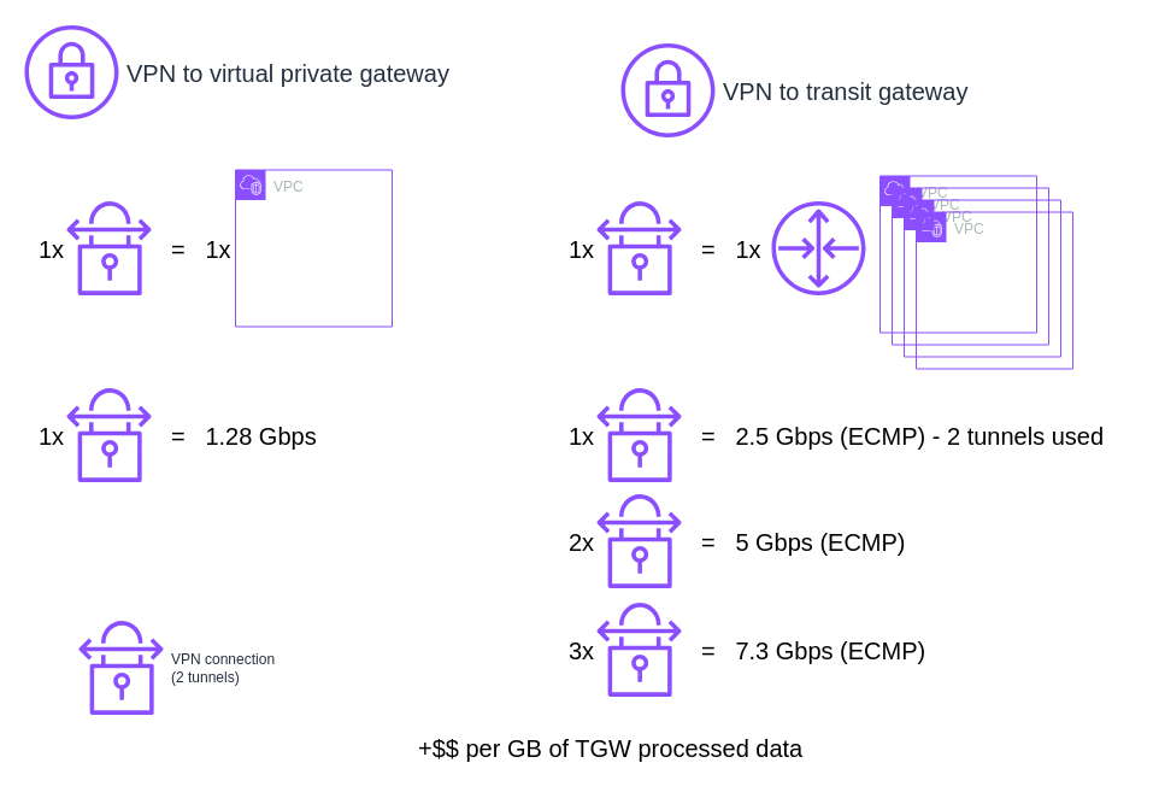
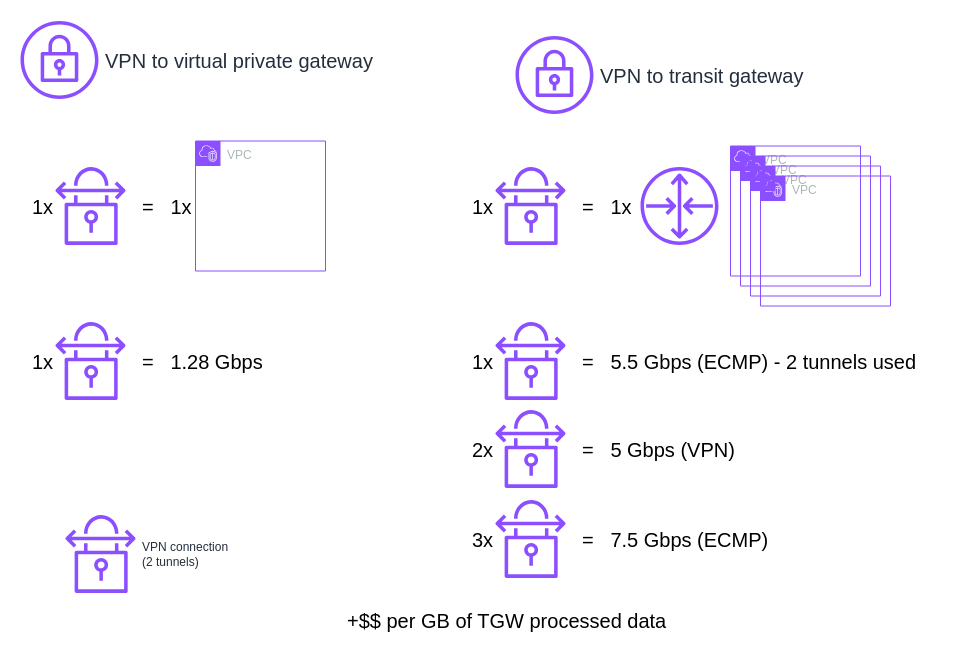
  <mxCell id="0" />
  <mxCell id="1" parent="0" />
  <mxCell id="2" value="" style="sketch=0;outlineConnect=0;fontColor=#232F3E;gradientColor=none;fillColor=#8C4FFF;strokeColor=none;dashed=0;verticalLabelPosition=bottom;verticalAlign=top;align=center;html=1;fontSize=12;fontStyle=0;aspect=fixed;pointerEvents=1;shape=mxgraph.aws4.vpn_connection;" vertex="1" parent="1"><mxGeometry x="55" y="166.5" width="70" height="78" as="geometry" /></mxCell>
  <mxCell id="3" value="VPN to virtual private gateway" style="sketch=0;outlineConnect=0;fontColor=#232F3E;gradientColor=none;fillColor=#8C4FFF;strokeColor=none;dashed=0;verticalLabelPosition=middle;verticalAlign=middle;align=left;html=1;fontSize=20;fontStyle=0;aspect=fixed;pointerEvents=1;shape=mxgraph.aws4.vpn_gateway;labelPosition=right;spacingLeft=5;" vertex="1" parent="1"><mxGeometry x="20" y="20.5" width="78" height="78" as="geometry" /></mxCell>
  <mxCell id="4" value="VPN to transit gateway" style="sketch=0;outlineConnect=0;fontColor=#232F3E;gradientColor=none;fillColor=#8C4FFF;strokeColor=none;dashed=0;verticalLabelPosition=middle;verticalAlign=middle;align=left;html=1;fontSize=20;fontStyle=0;aspect=fixed;pointerEvents=1;shape=mxgraph.aws4.vpn_gateway;labelPosition=right;spacingLeft=5;" vertex="1" parent="1"><mxGeometry x="515" y="35.5" width="78" height="78" as="geometry" /></mxCell>
  <mxCell id="5" value="VPC" style="points=[[0,0],[0.25,0],[0.5,0],[0.75,0],[1,0],[1,0.25],[1,0.5],[1,0.75],[1,1],[0.75,1],[0.5,1],[0.25,1],[0,1],[0,0.75],[0,0.5],[0,0.25]];outlineConnect=0;gradientColor=none;html=1;whiteSpace=wrap;fontSize=12;fontStyle=0;container=1;pointerEvents=0;collapsible=0;recursiveResize=0;shape=mxgraph.aws4.group;grIcon=mxgraph.aws4.group_vpc2;strokeColor=#8C4FFF;fillColor=none;verticalAlign=top;align=left;spacingLeft=30;fontColor=#AAB7B8;dashed=0;" vertex="1" parent="1"><mxGeometry x="195" y="140.5" width="130" height="130" as="geometry" /></mxCell>
  <mxCell id="6" value="1x&amp;nbsp; &amp;nbsp; &amp;nbsp; &amp;nbsp; &amp;nbsp; &amp;nbsp; &amp;nbsp; &amp;nbsp; =&amp;nbsp; &amp;nbsp;1x" style="text;html=1;align=left;verticalAlign=middle;resizable=0;points=[];autosize=1;strokeColor=none;fillColor=none;fontSize=20;" vertex="1" parent="1"><mxGeometry x="30" y="185.5" width="180" height="40" as="geometry" /></mxCell>
  <mxCell id="7" value="" style="sketch=0;outlineConnect=0;fontColor=#232F3E;gradientColor=none;fillColor=#8C4FFF;strokeColor=none;dashed=0;verticalLabelPosition=bottom;verticalAlign=top;align=center;html=1;fontSize=12;fontStyle=0;aspect=fixed;pointerEvents=1;shape=mxgraph.aws4.vpn_connection;" vertex="1" parent="1"><mxGeometry x="55" y="321.5" width="70" height="78" as="geometry" /></mxCell>
  <mxCell id="8" value="1x&amp;nbsp; &amp;nbsp; &amp;nbsp; &amp;nbsp; &amp;nbsp; &amp;nbsp; &amp;nbsp; &amp;nbsp; =&amp;nbsp; &amp;nbsp;1.28 Gbps" style="text;html=1;align=left;verticalAlign=middle;resizable=0;points=[];autosize=1;strokeColor=none;fillColor=none;fontSize=20;" vertex="1" parent="1"><mxGeometry x="30" y="340.5" width="250" height="40" as="geometry" /></mxCell>
  <mxCell id="9" value="" style="sketch=0;outlineConnect=0;fontColor=#232F3E;gradientColor=none;fillColor=#8C4FFF;strokeColor=none;dashed=0;verticalLabelPosition=bottom;verticalAlign=top;align=center;html=1;fontSize=12;fontStyle=0;aspect=fixed;pointerEvents=1;shape=mxgraph.aws4.vpn_connection;" vertex="1" parent="1"><mxGeometry x="495" y="166.5" width="70" height="78" as="geometry" /></mxCell>
  <mxCell id="10" value="VPC" style="points=[[0,0],[0.25,0],[0.5,0],[0.75,0],[1,0],[1,0.25],[1,0.5],[1,0.75],[1,1],[0.75,1],[0.5,1],[0.25,1],[0,1],[0,0.75],[0,0.5],[0,0.25]];outlineConnect=0;gradientColor=none;html=1;whiteSpace=wrap;fontSize=12;fontStyle=0;container=1;pointerEvents=0;collapsible=0;recursiveResize=0;shape=mxgraph.aws4.group;grIcon=mxgraph.aws4.group_vpc2;strokeColor=#8C4FFF;fillColor=none;verticalAlign=top;align=left;spacingLeft=30;fontColor=#AAB7B8;dashed=0;" vertex="1" parent="1"><mxGeometry x="730" y="145.5" width="130" height="130" as="geometry" /></mxCell>
  <mxCell id="11" value="1x&amp;nbsp; &amp;nbsp; &amp;nbsp; &amp;nbsp; &amp;nbsp; &amp;nbsp; &amp;nbsp; &amp;nbsp; =&amp;nbsp; &amp;nbsp;1x" style="text;html=1;align=left;verticalAlign=middle;resizable=0;points=[];autosize=1;strokeColor=none;fillColor=none;fontSize=20;" vertex="1" parent="1"><mxGeometry x="470" y="185.5" width="180" height="40" as="geometry" /></mxCell>
  <mxCell id="12" value="" style="sketch=0;outlineConnect=0;fontColor=#232F3E;gradientColor=none;fillColor=#8C4FFF;strokeColor=none;dashed=0;verticalLabelPosition=bottom;verticalAlign=top;align=center;html=1;fontSize=12;fontStyle=0;aspect=fixed;pointerEvents=1;shape=mxgraph.aws4.vpn_connection;" vertex="1" parent="1"><mxGeometry x="495" y="321.5" width="70" height="78" as="geometry" /></mxCell>
- <mxCell id="13" value="1x&amp;nbsp; &amp;nbsp; &amp;nbsp; &amp;nbsp; &amp;nbsp; &amp;nbsp; &amp;nbsp; &amp;nbsp; =&amp;nbsp; &amp;nbsp;2.5 Gbps (ECMP) - 2 tunnels used" style="text;html=1;align=left;verticalAlign=middle;resizable=0;points=[];autosize=1;strokeColor=none;fillColor=none;fontSize=20;" vertex="1" parent="1"><mxGeometry x="470" y="340.5" width="470" height="40" as="geometry" /></mxCell>
+ <mxCell id="13" value="1x&amp;nbsp; &amp;nbsp; &amp;nbsp; &amp;nbsp; &amp;nbsp; &amp;nbsp; &amp;nbsp; &amp;nbsp; =&amp;nbsp; &amp;nbsp;5.5 Gbps (ECMP) - 2 tunnels used" style="text;html=1;align=left;verticalAlign=middle;resizable=0;points=[];autosize=1;strokeColor=none;fillColor=none;fontSize=20;" vertex="1" parent="1"><mxGeometry x="470" y="340.5" width="470" height="40" as="geometry" /></mxCell>
  <mxCell id="14" value="" style="sketch=0;outlineConnect=0;fontColor=#232F3E;gradientColor=none;fillColor=#8C4FFF;strokeColor=none;dashed=0;verticalLabelPosition=bottom;verticalAlign=top;align=center;html=1;fontSize=12;fontStyle=0;aspect=fixed;pointerEvents=1;shape=mxgraph.aws4.router;" vertex="1" parent="1"><mxGeometry x="640" y="166.5" width="78" height="78" as="geometry" /></mxCell>
  <mxCell id="15" value="VPC" style="points=[[0,0],[0.25,0],[0.5,0],[0.75,0],[1,0],[1,0.25],[1,0.5],[1,0.75],[1,1],[0.75,1],[0.5,1],[0.25,1],[0,1],[0,0.75],[0,0.5],[0,0.25]];outlineConnect=0;gradientColor=none;html=1;whiteSpace=wrap;fontSize=12;fontStyle=0;container=1;pointerEvents=0;collapsible=0;recursiveResize=0;shape=mxgraph.aws4.group;grIcon=mxgraph.aws4.group_vpc2;strokeColor=#8C4FFF;fillColor=none;verticalAlign=top;align=left;spacingLeft=30;fontColor=#AAB7B8;dashed=0;" vertex="1" parent="1"><mxGeometry x="740" y="155.5" width="130" height="130" as="geometry" /></mxCell>
  <mxCell id="16" value="VPC" style="points=[[0,0],[0.25,0],[0.5,0],[0.75,0],[1,0],[1,0.25],[1,0.5],[1,0.75],[1,1],[0.75,1],[0.5,1],[0.25,1],[0,1],[0,0.75],[0,0.5],[0,0.25]];outlineConnect=0;gradientColor=none;html=1;whiteSpace=wrap;fontSize=12;fontStyle=0;container=1;pointerEvents=0;collapsible=0;recursiveResize=0;shape=mxgraph.aws4.group;grIcon=mxgraph.aws4.group_vpc2;strokeColor=#8C4FFF;fillColor=none;verticalAlign=top;align=left;spacingLeft=30;fontColor=#AAB7B8;dashed=0;" vertex="1" parent="1"><mxGeometry x="750" y="165.5" width="130" height="130" as="geometry" /></mxCell>
  <mxCell id="17" value="VPC" style="points=[[0,0],[0.25,0],[0.5,0],[0.75,0],[1,0],[1,0.25],[1,0.5],[1,0.75],[1,1],[0.75,1],[0.5,1],[0.25,1],[0,1],[0,0.75],[0,0.5],[0,0.25]];outlineConnect=0;gradientColor=none;html=1;whiteSpace=wrap;fontSize=12;fontStyle=0;container=1;pointerEvents=0;collapsible=0;recursiveResize=0;shape=mxgraph.aws4.group;grIcon=mxgraph.aws4.group_vpc2;strokeColor=#8C4FFF;fillColor=none;verticalAlign=top;align=left;spacingLeft=30;fontColor=#AAB7B8;dashed=0;" vertex="1" parent="1"><mxGeometry x="760" y="175.5" width="130" height="130" as="geometry" /></mxCell>
  <mxCell id="18" value="" style="sketch=0;outlineConnect=0;fontColor=#232F3E;gradientColor=none;fillColor=#8C4FFF;strokeColor=none;dashed=0;verticalLabelPosition=bottom;verticalAlign=top;align=center;html=1;fontSize=12;fontStyle=0;aspect=fixed;pointerEvents=1;shape=mxgraph.aws4.vpn_connection;" vertex="1" parent="1"><mxGeometry x="495" y="409.5" width="70" height="78" as="geometry" /></mxCell>
- <mxCell id="19" value="2x&amp;nbsp; &amp;nbsp; &amp;nbsp; &amp;nbsp; &amp;nbsp; &amp;nbsp; &amp;nbsp; &amp;nbsp; =&amp;nbsp; &amp;nbsp;5 Gbps (ECMP)" style="text;html=1;align=left;verticalAlign=middle;resizable=0;points=[];autosize=1;strokeColor=none;fillColor=none;fontSize=20;" vertex="1" parent="1"><mxGeometry x="470" y="428.5" width="300" height="40" as="geometry" /></mxCell>
+ <mxCell id="19" value="2x&amp;nbsp; &amp;nbsp; &amp;nbsp; &amp;nbsp; &amp;nbsp; &amp;nbsp; &amp;nbsp; &amp;nbsp; =&amp;nbsp; &amp;nbsp;5 Gbps (VPN)" style="text;html=1;align=left;verticalAlign=middle;resizable=0;points=[];autosize=1;strokeColor=none;fillColor=none;fontSize=20;" vertex="1" parent="1"><mxGeometry x="470" y="428.5" width="300" height="40" as="geometry" /></mxCell>
  <mxCell id="20" value="" style="sketch=0;outlineConnect=0;fontColor=#232F3E;gradientColor=none;fillColor=#8C4FFF;strokeColor=none;dashed=0;verticalLabelPosition=bottom;verticalAlign=top;align=center;html=1;fontSize=12;fontStyle=0;aspect=fixed;pointerEvents=1;shape=mxgraph.aws4.vpn_connection;" vertex="1" parent="1"><mxGeometry x="495" y="499.5" width="70" height="78" as="geometry" /></mxCell>
- <mxCell id="21" value="3x&amp;nbsp; &amp;nbsp; &amp;nbsp; &amp;nbsp; &amp;nbsp; &amp;nbsp; &amp;nbsp; &amp;nbsp; =&amp;nbsp; &amp;nbsp;7.3 Gbps (ECMP)" style="text;html=1;align=left;verticalAlign=middle;resizable=0;points=[];autosize=1;strokeColor=none;fillColor=none;fontSize=20;" vertex="1" parent="1"><mxGeometry x="470" y="518.5" width="320" height="40" as="geometry" /></mxCell>
+ <mxCell id="21" value="3x&amp;nbsp; &amp;nbsp; &amp;nbsp; &amp;nbsp; &amp;nbsp; &amp;nbsp; &amp;nbsp; &amp;nbsp; =&amp;nbsp; &amp;nbsp;7.5 Gbps (ECMP)" style="text;html=1;align=left;verticalAlign=middle;resizable=0;points=[];autosize=1;strokeColor=none;fillColor=none;fontSize=20;" vertex="1" parent="1"><mxGeometry x="470" y="518.5" width="320" height="40" as="geometry" /></mxCell>
  <mxCell id="22" value="VPN connection&lt;div&gt;(2 tunnels)&lt;/div&gt;" style="sketch=0;outlineConnect=0;fontColor=#232F3E;gradientColor=none;fillColor=#8C4FFF;strokeColor=none;dashed=0;verticalLabelPosition=middle;verticalAlign=middle;align=left;html=1;fontSize=12;fontStyle=0;aspect=fixed;pointerEvents=1;shape=mxgraph.aws4.vpn_connection;labelPosition=right;spacingLeft=5;" vertex="1" parent="1"><mxGeometry x="65" y="514.5" width="70" height="78" as="geometry" /></mxCell>
  <mxCell id="23" value="+$$&amp;nbsp;per GB of TGW processed data" style="text;html=1;align=left;verticalAlign=middle;resizable=0;points=[];autosize=1;strokeColor=none;fillColor=none;fontSize=20;" vertex="1" parent="1"><mxGeometry x="345" y="600" width="340" height="40" as="geometry" /></mxCell>
